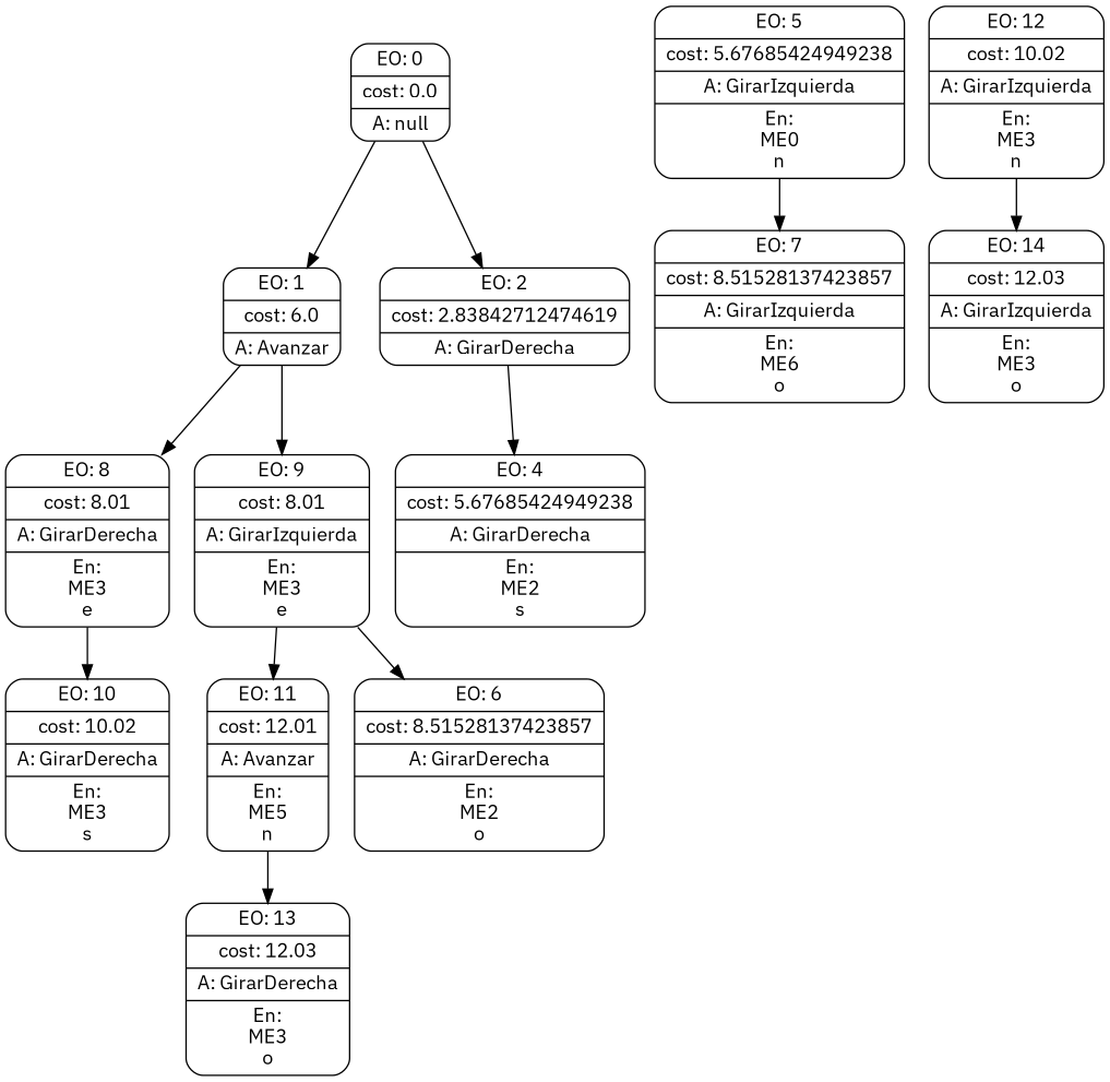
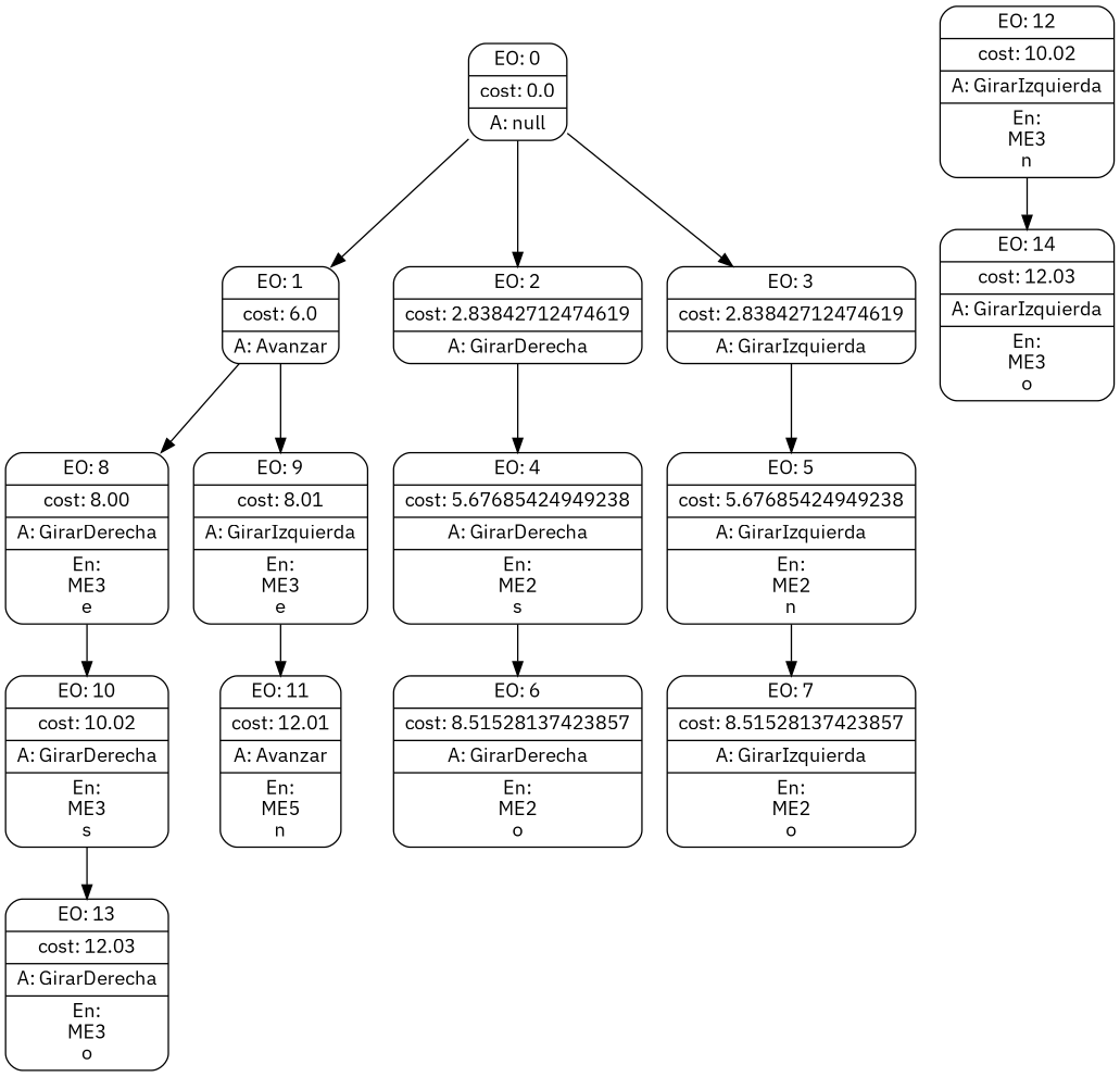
  digraph {
    fontname="IBM Plex Sans"
    node [fontname="IBM Plex Sans" shape=Mrecord]
    edge [fontname="IBM Plex Sans"]
    n1 [label="{EO: 0|cost: 0.0|A: null}"]
    n2 [label="{EO: 1|cost: 6.0|A: Avanzar}"]
    n3 [label="{EO: 2|cost: 2.83842712474619|A: GirarDerecha}"]
-   n5 [label="{EO: 8|cost: 8.01|A: GirarDerecha|En:\nME3\ne}"]
+   n4 [label="{EO: 3|cost: 2.83842712474619|A: GirarIzquierda}"]
+   n5 [label="{EO: 8|cost: 8.00|A: GirarDerecha|En:\nME3\ne}"]
    n6 [label="{EO: 9|cost: 8.01|A: GirarIzquierda|En:\nME3\ne}"]
    n7 [label="{EO: 4|cost: 5.67685424949238|A: GirarDerecha|En:\nME2\ns}"]
-   n8 [label="{EO: 5|cost: 5.67685424949238|A: GirarIzquierda|En:\nME0\nn}"]
+   n8 [label="{EO: 5|cost: 5.67685424949238|A: GirarIzquierda|En:\nME2\nn}"]
    n9 [label="{EO: 10|cost: 10.02|A: GirarDerecha|En:\nME3\ns}"]
    n10 [label="{EO: 11|cost: 12.01|A: Avanzar|En:\nME5\nn}"]
    n11 [label="{EO: 13|cost: 12.03|A: GirarDerecha|En:\nME3\no}"]
    n12 [label="{EO: 12|cost: 10.02|A: GirarIzquierda|En:\nME3\nn}"]
    n13 [label="{EO: 14|cost: 12.03|A: GirarIzquierda|En:\nME3\no}"]
    n14 [label="{EO: 6|cost: 8.51528137423857|A: GirarDerecha|En:\nME2\no}"]
-   n15 [label="{EO: 7|cost: 8.51528137423857|A: GirarIzquierda|En:\nME6\no}"]
+   n15 [label="{EO: 7|cost: 8.51528137423857|A: GirarIzquierda|En:\nME2\no}"]
    n1 -> n2
    n1 -> n3
+   n1 -> n4
    n2 -> n5
    n2 -> n6
    n3 -> n7
+   n4 -> n8
    n5 -> n9
    n6 -> n10
-   n6 -> n14
+   n7 -> n14
    n8 -> n15
-   n10 -> n11
+   n9 -> n11
    n12 -> n13
  }
